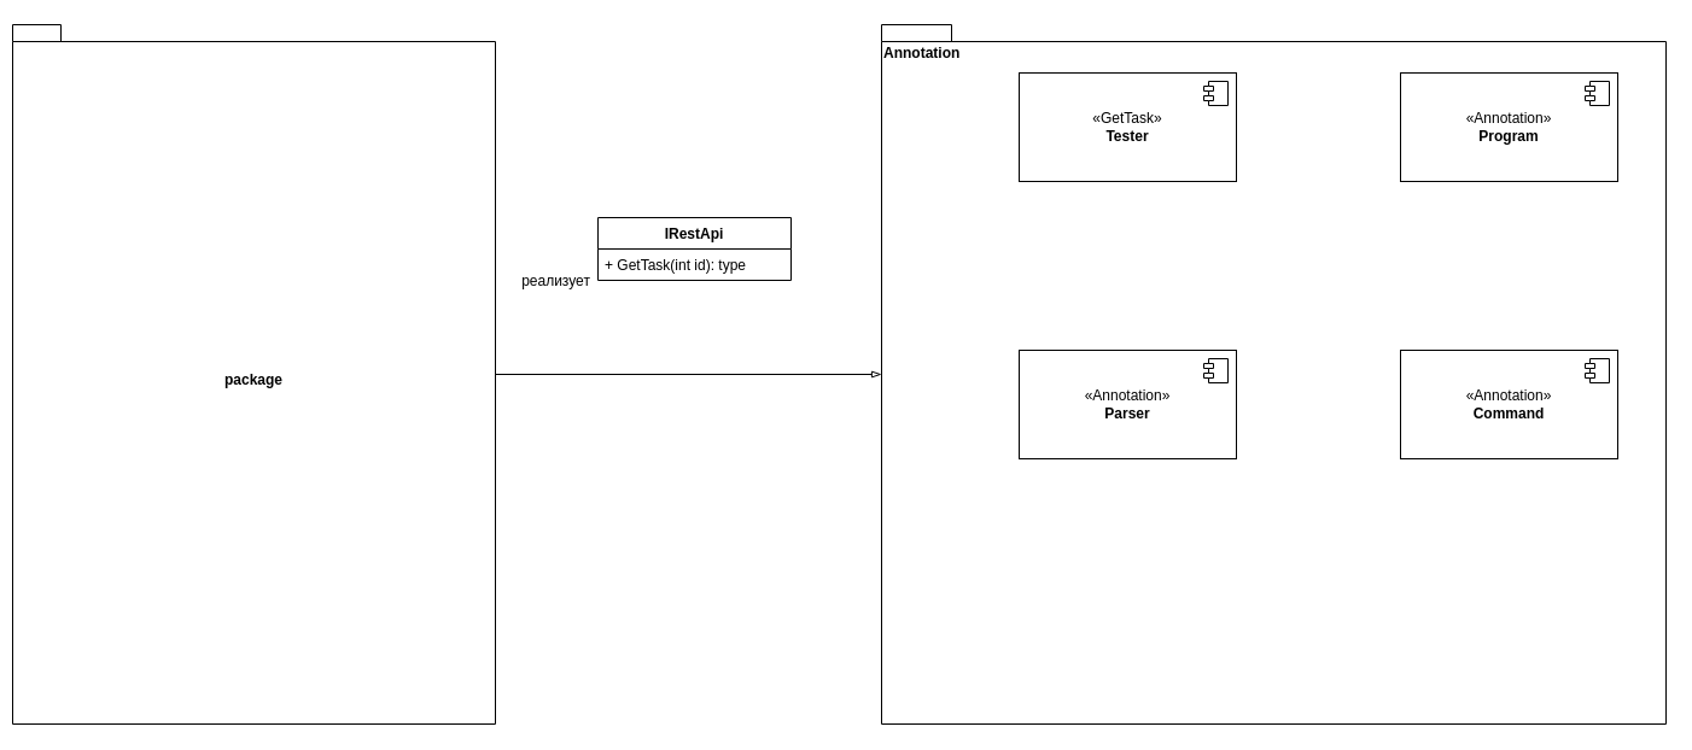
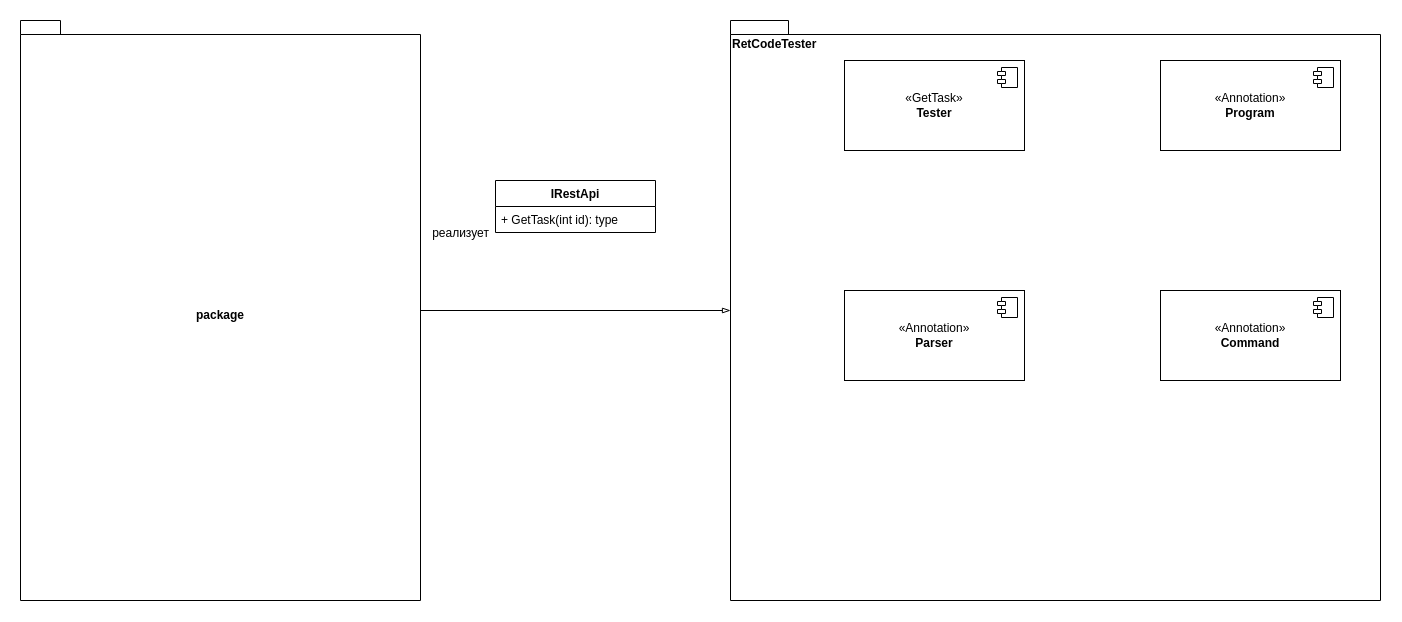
  <mxCell id="0" />
  <mxCell id="1" parent="0" />
- <mxCell id="2" value="Annotation" style="shape=folder;fontStyle=1;spacingTop=10;tabWidth=40;tabHeight=14;tabPosition=left;html=1;whiteSpace=wrap;spacingBottom=0;spacingRight=0;align=left;verticalAlign=top;" vertex="1" parent="1"><mxGeometry x="730" y="20" width="650" height="580" as="geometry" /></mxCell>
+ <mxCell id="2" value="RetCodeTester" style="shape=folder;fontStyle=1;spacingTop=10;tabWidth=40;tabHeight=14;tabPosition=left;html=1;whiteSpace=wrap;spacingBottom=0;spacingRight=0;align=left;verticalAlign=top;" vertex="1" parent="1"><mxGeometry x="730" y="20" width="650" height="580" as="geometry" /></mxCell>
  <mxCell id="3" value="«Annotation»&lt;br&gt;&lt;b&gt;Program&lt;/b&gt;" style="html=1;dropTarget=0;whiteSpace=wrap;" vertex="1" parent="1"><mxGeometry x="1160" y="60" width="180" height="90" as="geometry" /></mxCell>
  <mxCell id="4" value="" style="shape=module;jettyWidth=8;jettyHeight=4;" vertex="1" parent="3"><mxGeometry x="1" width="20" height="20" relative="1" as="geometry"><mxPoint x="-27" y="7" as="offset" /></mxGeometry></mxCell>
  <mxCell id="5" value="«GetTask»&lt;br&gt;&lt;b&gt;Tester&lt;/b&gt;" style="html=1;dropTarget=0;whiteSpace=wrap;" vertex="1" parent="1"><mxGeometry x="844" y="60" width="180" height="90" as="geometry" /></mxCell>
  <mxCell id="6" value="" style="shape=module;jettyWidth=8;jettyHeight=4;" vertex="1" parent="5"><mxGeometry x="1" width="20" height="20" relative="1" as="geometry"><mxPoint x="-27" y="7" as="offset" /></mxGeometry></mxCell>
  <mxCell id="7" value="«Annotation»&lt;br&gt;&lt;b&gt;Parser&lt;/b&gt;" style="html=1;dropTarget=0;whiteSpace=wrap;" vertex="1" parent="1"><mxGeometry x="844" y="290" width="180" height="90" as="geometry" /></mxCell>
  <mxCell id="8" value="" style="shape=module;jettyWidth=8;jettyHeight=4;" vertex="1" parent="7"><mxGeometry x="1" width="20" height="20" relative="1" as="geometry"><mxPoint x="-27" y="7" as="offset" /></mxGeometry></mxCell>
  <mxCell id="9" value="«Annotation»&lt;br&gt;&lt;b&gt;Command&lt;/b&gt;" style="html=1;dropTarget=0;whiteSpace=wrap;" vertex="1" parent="1"><mxGeometry x="1160" y="290" width="180" height="90" as="geometry" /></mxCell>
  <mxCell id="10" value="" style="shape=module;jettyWidth=8;jettyHeight=4;" vertex="1" parent="9"><mxGeometry x="1" width="20" height="20" relative="1" as="geometry"><mxPoint x="-27" y="7" as="offset" /></mxGeometry></mxCell>
  <mxCell id="11" style="rounded=0;orthogonalLoop=1;jettySize=auto;html=1;endArrow=blockThin;endFill=0;strokeWidth=1;" edge="1" parent="1" source="12" target="2"><mxGeometry relative="1" as="geometry" /></mxCell>
- <mxCell id="12" value="package" style="shape=folder;fontStyle=1;spacingTop=10;tabWidth=40;tabHeight=14;tabPosition=left;html=1;whiteSpace=wrap;" vertex="1" parent="1"><mxGeometry x="10" y="20" width="400" height="580" as="geometry" /></mxCell>
+ <mxCell id="12" value="package" style="shape=folder;fontStyle=1;spacingTop=10;tabWidth=40;tabHeight=14;tabPosition=left;html=1;whiteSpace=wrap;" vertex="1" parent="1"><mxGeometry x="20" y="20" width="400" height="580" as="geometry" /></mxCell>
  <mxCell id="13" value="IRestApi" style="swimlane;fontStyle=1;align=center;verticalAlign=top;childLayout=stackLayout;horizontal=1;startSize=26;horizontalStack=0;resizeParent=1;resizeParentMax=0;resizeLast=0;collapsible=1;marginBottom=0;whiteSpace=wrap;html=1;" vertex="1" parent="1"><mxGeometry x="495" y="180" width="160" height="52" as="geometry"><mxRectangle x="65" y="200" width="90" height="30" as="alternateBounds" /></mxGeometry></mxCell>
  <mxCell id="14" value="+ GetTask(int id): type" style="text;strokeColor=none;fillColor=none;align=left;verticalAlign=top;spacingLeft=4;spacingRight=4;overflow=hidden;rotatable=0;points=[[0,0.5],[1,0.5]];portConstraint=eastwest;whiteSpace=wrap;html=1;" vertex="1" parent="13"><mxGeometry y="26" width="160" height="26" as="geometry" /></mxCell>
  <mxCell id="15" value="реализует" style="text;html=1;align=center;verticalAlign=middle;resizable=0;points=[];autosize=1;strokeColor=none;fillColor=none;" vertex="1" parent="1"><mxGeometry x="420" y="218" width="80" height="30" as="geometry" /></mxCell>
